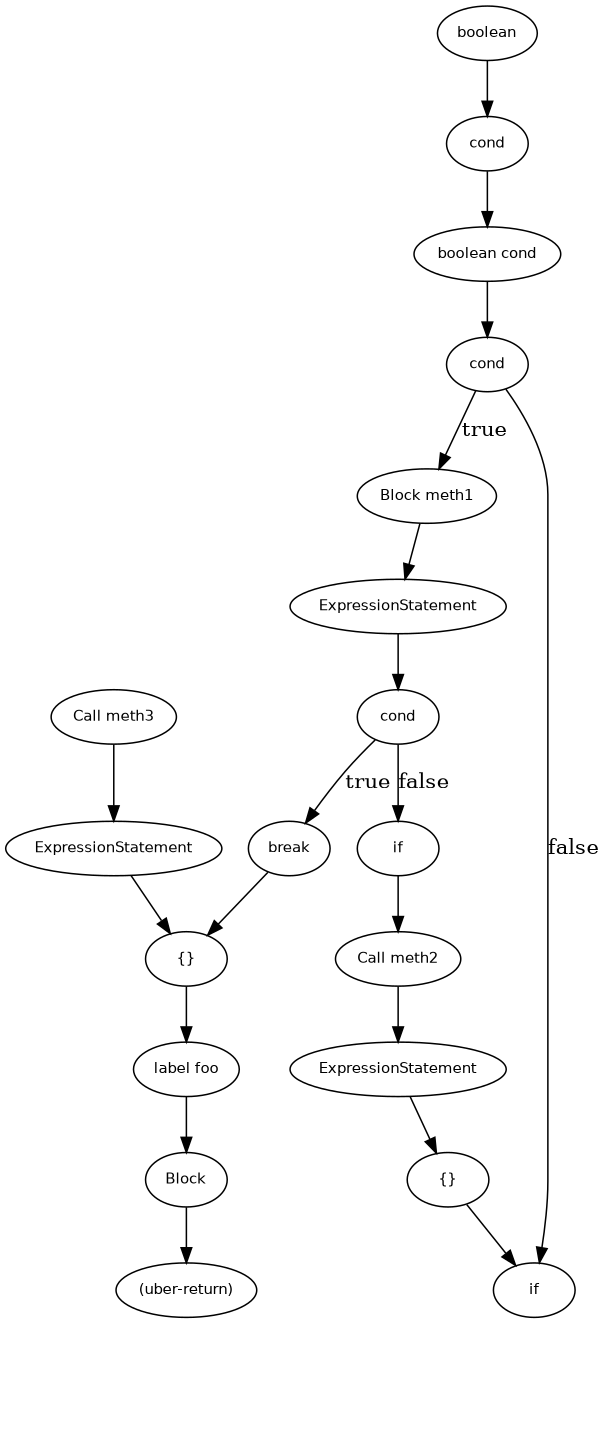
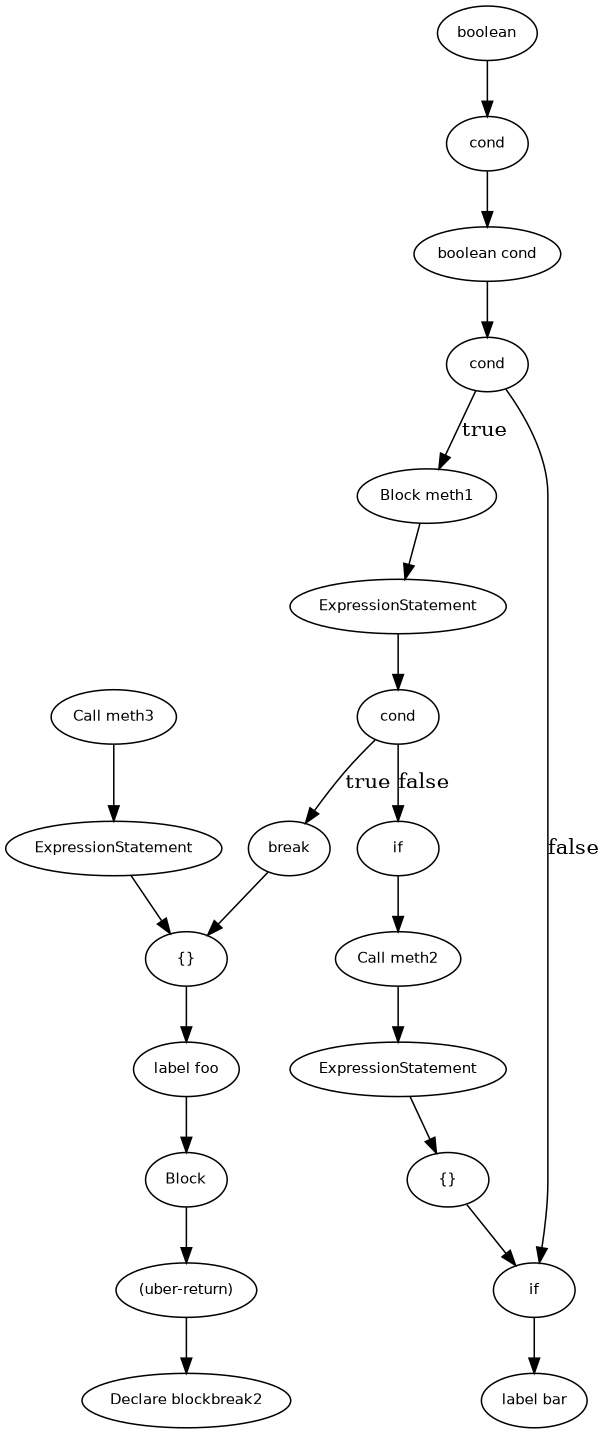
  digraph {
    node [fontname=Helvetica fontsize=10]
    n1 [label=break]
    n2 [label="{}"]
    n3 [label="label foo"]
    n4 [label=cond]
    n5 [label=if]
    n6 [label="Call meth2"]
    n7 [label=ExpressionStatement]
    n8 [label="Block meth1"]
    n9 [label=ExpressionStatement]
    n10 [label="{}"]
    n11 [label=if]
+   n12 [label="label bar"]
    n13 [label=cond]
    n14 [label="Call meth3"]
    n15 [label=ExpressionStatement]
    n16 [label=Block]
    n17 [label="(uber-return)"]
+   n18 [label="Declare blockbreak2"]
    n19 [label=cond]
    n20 [label="boolean cond"]
    n21 [label=boolean]
    n1 -> n2
    n2 -> n3
    n3 -> n16
    n4 -> n1 [label=true]
    n4 -> n5 [label=false]
    n5 -> n6
    n6 -> n7
    n7 -> n10
    n8 -> n9
    n9 -> n4
    n10 -> n11
+   n11 -> n12
    n13 -> n8 [label=true]
    n13 -> n11 [label=false]
    n14 -> n15
    n15 -> n2
    n16 -> n17
+   n17 -> n18
    n19 -> n20
    n20 -> n13
    n21 -> n19
  }
